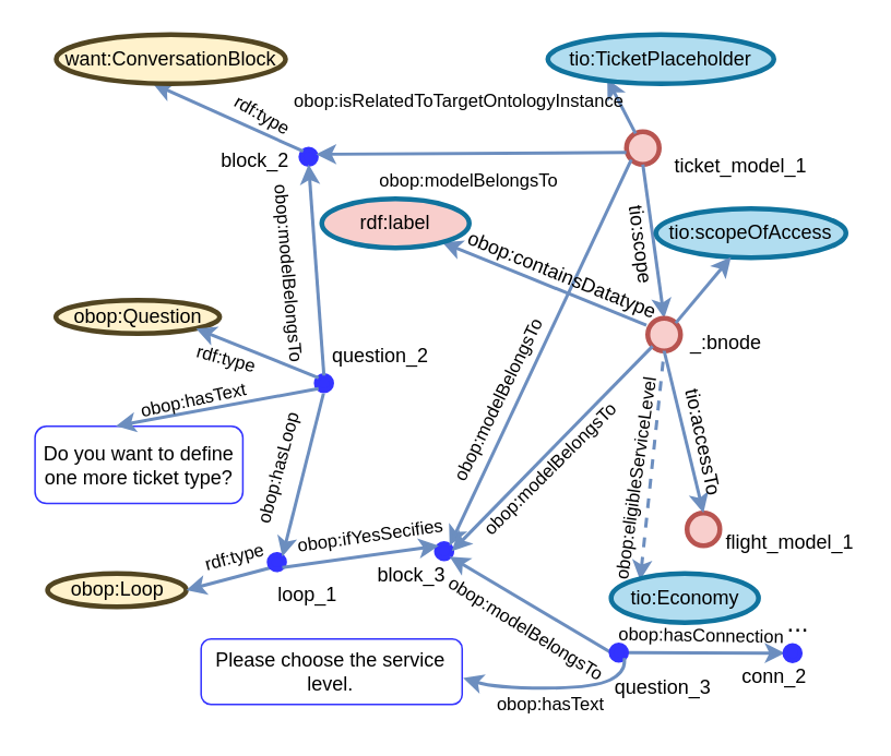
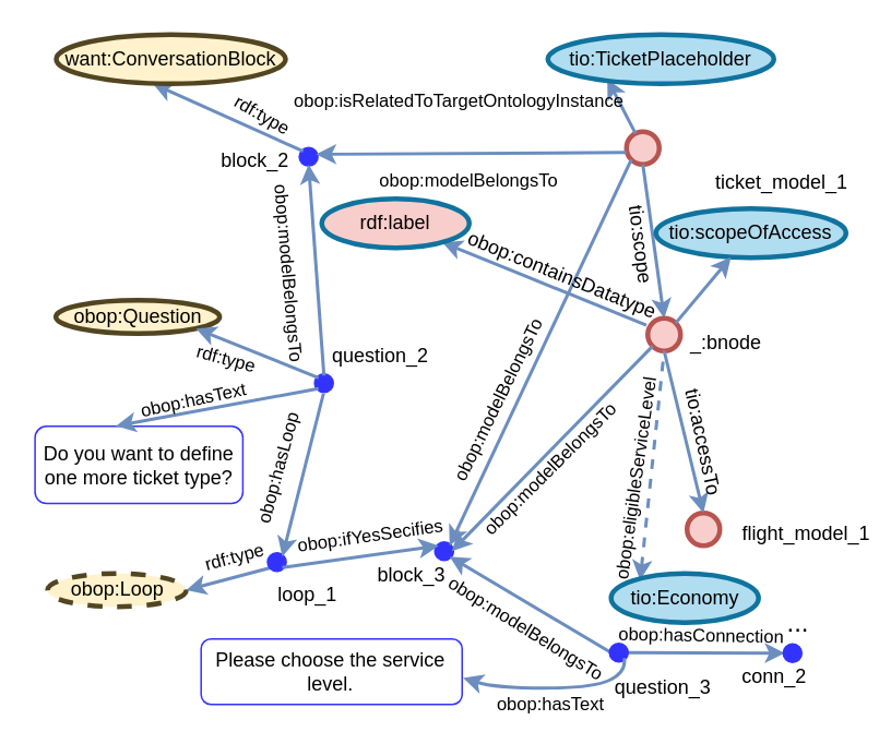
  <mxCell id="0" />
  <mxCell id="1" parent="0" />
  <mxCell id="2" value="" style="ellipse;whiteSpace=wrap;html=1;aspect=fixed;strokeWidth=3;fillColor=#f8cecc;strokeColor=#b85450;" parent="1" vertex="1"><mxGeometry x="382" y="80" width="20" height="20" as="geometry" /></mxCell>
  <mxCell id="3" value="" style="endArrow=classic;html=1;rounded=0;strokeWidth=2;fillColor=#dae8fc;strokeColor=#6c8ebf;entryX=0.263;entryY=0.905;entryDx=0;entryDy=0;entryPerimeter=0;" parent="1" source="2" target="10" edge="1"><mxGeometry width="50" height="50" relative="1" as="geometry"><mxPoint x="362" y="60" as="sourcePoint" /><mxPoint x="422" y="30" as="targetPoint" /></mxGeometry></mxCell>
- <mxCell id="4" value="ticket_model_1" style="text;html=1;strokeColor=none;fillColor=none;align=center;verticalAlign=middle;whiteSpace=wrap;rounded=0;strokeWidth=3;" parent="1" vertex="1"><mxGeometry x="412" y="90.62" width="80" height="20" as="geometry" /></mxCell>
+ <mxCell id="4" value="ticket_model_1" style="text;html=1;strokeColor=none;fillColor=none;align=center;verticalAlign=middle;whiteSpace=wrap;rounded=0;strokeWidth=3;" parent="1" vertex="1"><mxGeometry x="437" y="100.62" width="80" height="20" as="geometry" /></mxCell>
  <mxCell id="5" value="" style="endArrow=classic;html=1;rounded=0;strokeWidth=2;fillColor=#dae8fc;strokeColor=#6c8ebf;exitX=0.5;exitY=1;exitDx=0;exitDy=0;entryX=0.5;entryY=0;entryDx=0;entryDy=0;" parent="1" source="2" target="15" edge="1"><mxGeometry width="50" height="50" relative="1" as="geometry"><mxPoint x="342" y="110" as="sourcePoint" /><mxPoint x="222" y="-10" as="targetPoint" /></mxGeometry></mxCell>
  <mxCell id="6" value="tio:scope" style="text;html=1;strokeColor=none;fillColor=none;align=center;verticalAlign=middle;whiteSpace=wrap;rounded=0;strokeWidth=3;rotation=83;" parent="1" vertex="1"><mxGeometry x="350.78" y="139" width="80" height="20" as="geometry" /></mxCell>
  <mxCell id="7" value="obop:modelBelongsTo" style="text;html=1;strokeColor=none;fillColor=none;align=center;verticalAlign=middle;whiteSpace=wrap;rounded=0;strokeWidth=3;fontSize=11;" parent="1" vertex="1"><mxGeometry x="246.38" y="100" width="80" height="20" as="geometry" /></mxCell>
  <mxCell id="8" value="" style="ellipse;whiteSpace=wrap;html=1;aspect=fixed;strokeWidth=3;fillColor=#3333FF;strokeColor=#3333FF;" parent="1" vertex="1"><mxGeometry x="183.23" y="90.62" width="9.38" height="9.38" as="geometry" /></mxCell>
  <mxCell id="9" value="" style="endArrow=none;html=1;rounded=0;strokeWidth=2;fillColor=#dae8fc;strokeColor=#6c8ebf;exitX=0.993;exitY=0.339;exitDx=0;exitDy=0;entryX=-0.006;entryY=0.635;entryDx=0;entryDy=0;entryPerimeter=0;exitPerimeter=0;startArrow=classic;startFill=1;endFill=0;" parent="1" source="8" target="2" edge="1"><mxGeometry width="50" height="50" relative="1" as="geometry"><mxPoint x="302" y="250" as="sourcePoint" /><mxPoint x="221.997" y="247.64" as="targetPoint" /></mxGeometry></mxCell>
  <mxCell id="10" value="tio:TicketPlaceholder" style="ellipse;whiteSpace=wrap;html=1;strokeWidth=3;fillColor=#b1ddf0;strokeColor=#10739e;" parent="1" vertex="1"><mxGeometry x="334" y="20.62" width="138" height="30" as="geometry" /></mxCell>
  <mxCell id="11" value="" style="endArrow=classic;html=1;rounded=0;strokeWidth=2;fillColor=#dae8fc;strokeColor=#6c8ebf;entryX=0.422;entryY=1;entryDx=0;entryDy=0;exitX=0;exitY=0;exitDx=0;exitDy=0;entryPerimeter=0;" parent="1" source="8" target="12" edge="1"><mxGeometry width="50" height="50" relative="1" as="geometry"><mxPoint x="107.561" y="212.179" as="sourcePoint" /><mxPoint x="212" y="161.39" as="targetPoint" /></mxGeometry></mxCell>
  <mxCell id="12" value="want:ConversationBlock" style="ellipse;whiteSpace=wrap;html=1;strokeWidth=3;fillColor=#fff2cc;strokeColor=#524521;" parent="1" vertex="1"><mxGeometry x="33.85" y="20.62" width="140" height="30" as="geometry" /></mxCell>
  <mxCell id="13" value="block_2" style="text;html=1;strokeColor=none;fillColor=none;align=center;verticalAlign=middle;whiteSpace=wrap;rounded=0;strokeWidth=3;rotation=0;" parent="1" vertex="1"><mxGeometry x="133" y="90" width="45.31" height="15.62" as="geometry" /></mxCell>
  <mxCell id="14" value="" style="ellipse;whiteSpace=wrap;html=1;aspect=fixed;strokeWidth=3;fillColor=#3333FF;strokeColor=#3333FF;" parent="1" vertex="1"><mxGeometry x="192.61" y="229" width="9.38" height="9.38" as="geometry" /></mxCell>
  <mxCell id="15" value="" style="ellipse;whiteSpace=wrap;html=1;aspect=fixed;strokeWidth=3;fillColor=#f8cecc;strokeColor=#b85450;" parent="1" vertex="1"><mxGeometry x="395" y="194" width="20" height="20" as="geometry" /></mxCell>
  <mxCell id="16" value="obop:modelBelongsTo" style="text;html=1;strokeColor=none;fillColor=none;align=center;verticalAlign=middle;whiteSpace=wrap;rounded=0;strokeWidth=3;fontSize=11;rotation=85;" parent="1" vertex="1"><mxGeometry x="136.23" y="157" width="80" height="20" as="geometry" /></mxCell>
  <mxCell id="17" value="" style="endArrow=none;html=1;rounded=0;strokeWidth=2;fillColor=#dae8fc;strokeColor=#6c8ebf;entryX=0.5;entryY=0;entryDx=0;entryDy=0;startArrow=classic;startFill=1;endFill=0;exitX=0.5;exitY=1;exitDx=0;exitDy=0;" parent="1" source="8" target="14" edge="1"><mxGeometry width="50" height="50" relative="1" as="geometry"><mxPoint x="202" y="200" as="sourcePoint" /><mxPoint x="223.994" y="67.816" as="targetPoint" /></mxGeometry></mxCell>
  <mxCell id="18" value="rdf:type" style="text;html=1;strokeColor=none;fillColor=none;align=center;verticalAlign=middle;whiteSpace=wrap;rounded=0;strokeWidth=3;fontSize=11;rotation=30;" parent="1" vertex="1"><mxGeometry x="120" y="60" width="80" height="20" as="geometry" /></mxCell>
  <mxCell id="19" value="tio:scopeOfAccess" style="ellipse;whiteSpace=wrap;html=1;strokeWidth=3;fillColor=#b1ddf0;strokeColor=#10739e;" parent="1" vertex="1"><mxGeometry x="400" y="127" width="116" height="30" as="geometry" /></mxCell>
  <mxCell id="20" value="" style="endArrow=classic;html=1;rounded=0;strokeWidth=2;fillColor=#dae8fc;strokeColor=#6c8ebf;exitX=1;exitY=0;exitDx=0;exitDy=0;" parent="1" source="15" target="19" edge="1"><mxGeometry width="50" height="50" relative="1" as="geometry"><mxPoint x="402" y="110" as="sourcePoint" /><mxPoint x="402" y="230" as="targetPoint" /></mxGeometry></mxCell>
  <mxCell id="21" value="" style="ellipse;whiteSpace=wrap;html=1;aspect=fixed;strokeWidth=3;fillColor=#3333FF;strokeColor=#3333FF;" parent="1" vertex="1"><mxGeometry x="266" y="331.62" width="9.38" height="9.38" as="geometry" /></mxCell>
  <mxCell id="22" value="block_3" style="text;html=1;strokeColor=none;fillColor=none;align=center;verticalAlign=middle;whiteSpace=wrap;rounded=0;strokeWidth=3;rotation=0;" parent="1" vertex="1"><mxGeometry x="221.38" y="341" width="60" height="20" as="geometry" /></mxCell>
  <mxCell id="23" value="" style="endArrow=classic;html=1;rounded=0;strokeWidth=2;fillColor=#dae8fc;strokeColor=#6c8ebf;startArrow=none;startFill=0;endFill=1;exitX=0;exitY=1;exitDx=0;exitDy=0;entryX=1;entryY=0;entryDx=0;entryDy=0;" parent="1" source="2" target="21" edge="1"><mxGeometry width="50" height="50" relative="1" as="geometry"><mxPoint x="402" y="240" as="sourcePoint" /><mxPoint x="212" y="240" as="targetPoint" /></mxGeometry></mxCell>
  <mxCell id="24" value="" style="endArrow=classic;html=1;rounded=0;strokeWidth=2;fillColor=#dae8fc;strokeColor=#6c8ebf;startArrow=none;startFill=0;endFill=1;exitX=0;exitY=1;exitDx=0;exitDy=0;entryX=1;entryY=0.5;entryDx=0;entryDy=0;" parent="1" source="15" target="21" edge="1"><mxGeometry width="50" height="50" relative="1" as="geometry"><mxPoint x="394.929" y="107.071" as="sourcePoint" /><mxPoint x="204.856" y="401.374" as="targetPoint" /></mxGeometry></mxCell>
  <mxCell id="25" value="obop:modelBelongsTo" style="text;html=1;strokeColor=none;fillColor=none;align=center;verticalAlign=middle;whiteSpace=wrap;rounded=0;strokeWidth=3;fontSize=11;rotation=296;" parent="1" vertex="1"><mxGeometry x="264" y="234" width="80" height="20" as="geometry" /></mxCell>
  <mxCell id="26" value="obop:modelBelongsTo" style="text;html=1;strokeColor=none;fillColor=none;align=center;verticalAlign=middle;whiteSpace=wrap;rounded=0;strokeWidth=3;fontSize=11;rotation=-45;" parent="1" vertex="1"><mxGeometry x="295.99" y="276.4" width="80" height="20" as="geometry" /></mxCell>
  <mxCell id="27" value="" style="endArrow=none;html=1;rounded=0;strokeWidth=2;fillColor=#dae8fc;strokeColor=#6c8ebf;startArrow=classic;startFill=1;endFill=0;entryX=-0.041;entryY=0.214;entryDx=0;entryDy=0;entryPerimeter=0;" parent="1" source="28" target="15" edge="1"><mxGeometry width="50" height="50" relative="1" as="geometry"><mxPoint x="402" y="460" as="sourcePoint" /><mxPoint x="212" y="460" as="targetPoint" /></mxGeometry></mxCell>
  <mxCell id="28" value="rdf:label" style="ellipse;whiteSpace=wrap;html=1;strokeWidth=3;fillColor=#f8cecc;strokeColor=#10739e;" parent="1" vertex="1"><mxGeometry x="195.99" y="121" width="90" height="30" as="geometry" /></mxCell>
- <mxCell id="29" value="obop:Loop" style="ellipse;whiteSpace=wrap;html=1;strokeWidth=3;fillColor=#fff2cc;strokeColor=#524521;" parent="1" vertex="1"><mxGeometry x="28.54" width="84.69" height="20.31" as="geometry" y="350" /></mxCell>
+ <mxCell id="29" value="obop:Loop" style="ellipse;whiteSpace=wrap;html=1;strokeWidth=3;fillColor=#fff2cc;strokeColor=#524521;dashed=1;" parent="1" vertex="1"><mxGeometry x="28.54" width="84.69" height="20.31" as="geometry" y="350" /></mxCell>
  <mxCell id="30" value="" style="endArrow=none;html=1;rounded=0;strokeWidth=2;fillColor=#dae8fc;strokeColor=#6c8ebf;startArrow=classic;startFill=1;endFill=0;exitX=1;exitY=0.5;exitDx=0;exitDy=0;entryX=0;entryY=1;entryDx=0;entryDy=0;" parent="1" source="29" target="32" edge="1"><mxGeometry width="50" height="50" relative="1" as="geometry"><mxPoint x="385.549" y="172.381" as="sourcePoint" /><mxPoint x="195.476" y="466.684" as="targetPoint" /></mxGeometry></mxCell>
  <mxCell id="31" value="loop_1" style="text;html=1;strokeColor=none;fillColor=none;align=center;verticalAlign=middle;whiteSpace=wrap;rounded=0;strokeWidth=3;rotation=0;" parent="1" vertex="1"><mxGeometry x="160.54" y="353" width="53.07" height="20" as="geometry" /></mxCell>
  <mxCell id="32" value="" style="ellipse;whiteSpace=wrap;html=1;aspect=fixed;strokeWidth=3;fillColor=#3333FF;strokeColor=#3333FF;" parent="1" vertex="1"><mxGeometry x="163.85" y="338.31" width="9.38" height="9.38" as="geometry" /></mxCell>
  <mxCell id="33" value="question_2" style="text;html=1;strokeColor=none;fillColor=none;align=center;verticalAlign=middle;whiteSpace=wrap;rounded=0;strokeWidth=3;rotation=0;" parent="1" vertex="1"><mxGeometry x="202" y="207" width="60" height="20" as="geometry" /></mxCell>
  <mxCell id="34" value="" style="endArrow=none;html=1;rounded=0;strokeWidth=2;fillColor=#dae8fc;strokeColor=#6c8ebf;startArrow=classic;startFill=1;endFill=0;exitX=1;exitY=0;exitDx=0;exitDy=0;" parent="1" source="32" edge="1"><mxGeometry width="50" height="50" relative="1" as="geometry"><mxPoint x="197.92" y="110" as="sourcePoint" /><mxPoint x="197" y="240" as="targetPoint" /></mxGeometry></mxCell>
  <mxCell id="35" value="obop:Question" style="ellipse;whiteSpace=wrap;html=1;strokeWidth=3;fillColor=#fff2cc;strokeColor=#524521;" parent="1" vertex="1"><mxGeometry x="33.61" y="183" width="100" height="20.31" as="geometry" /></mxCell>
  <mxCell id="36" value="" style="endArrow=none;html=1;rounded=0;strokeWidth=2;fillColor=#dae8fc;strokeColor=#6c8ebf;startArrow=classic;startFill=1;endFill=0;entryX=0;entryY=0;entryDx=0;entryDy=0;exitX=1;exitY=1;exitDx=0;exitDy=0;" parent="1" source="35" target="14" edge="1"><mxGeometry width="50" height="50" relative="1" as="geometry"><mxPoint x="142" y="210" as="sourcePoint" /><mxPoint x="202" y="230" as="targetPoint" /></mxGeometry></mxCell>
  <mxCell id="37" value="obop:ifYesSecifies" style="text;html=1;strokeColor=none;fillColor=none;align=center;verticalAlign=middle;whiteSpace=wrap;rounded=0;strokeWidth=3;fontSize=11;rotation=352;" parent="1" vertex="1"><mxGeometry x="186" y="317" width="80" height="20" as="geometry" /></mxCell>
  <mxCell id="38" value="obop:hasLoop" style="text;html=1;strokeColor=none;fillColor=none;align=center;verticalAlign=middle;whiteSpace=wrap;rounded=0;strokeWidth=3;fontSize=11;rotation=285;" parent="1" vertex="1"><mxGeometry x="129.61" y="276" width="80" height="20" as="geometry" /></mxCell>
  <mxCell id="39" value="rdf:type" style="text;html=1;strokeColor=none;fillColor=none;align=center;verticalAlign=middle;whiteSpace=wrap;rounded=0;strokeWidth=3;fontSize=11;rotation=345;" parent="1" vertex="1"><mxGeometry x="118.3" y="330" width="50.01" height="20" as="geometry" /></mxCell>
  <mxCell id="40" value="rdf:type" style="text;html=1;strokeColor=none;fillColor=none;align=center;verticalAlign=middle;whiteSpace=wrap;rounded=0;strokeWidth=3;fontSize=11;rotation=15;" parent="1" vertex="1"><mxGeometry x="113.23" y="209" width="50.01" height="20" as="geometry" /></mxCell>
  <mxCell id="41" value="" style="endArrow=none;html=1;rounded=0;strokeWidth=2;fillColor=#dae8fc;strokeColor=#6c8ebf;startArrow=classic;startFill=1;endFill=0;exitX=0;exitY=0;exitDx=0;exitDy=0;entryX=1;entryY=1;entryDx=0;entryDy=0;" parent="1" source="21" target="32" edge="1"><mxGeometry width="50" height="50" relative="1" as="geometry"><mxPoint x="191.856" y="349.684" as="sourcePoint" /><mxPoint x="207" y="250" as="targetPoint" /></mxGeometry></mxCell>
  <mxCell id="42" value="&lt;span style=&quot;font-size: 12px;&quot;&gt;Do you want to define one more ticket type?&lt;/span&gt;" style="rounded=1;whiteSpace=wrap;html=1;strokeColor=#3333FF;fontSize=11;fillColor=none;" vertex="1" parent="1"><mxGeometry x="20.9" y="260" width="126.88" height="47.19" as="geometry" /></mxCell>
  <mxCell id="43" value="" style="endArrow=none;html=1;rounded=0;strokeWidth=2;fillColor=#dae8fc;strokeColor=#6c8ebf;startArrow=classic;startFill=1;endFill=0;entryX=0;entryY=1;entryDx=0;entryDy=0;exitX=0.389;exitY=-0.004;exitDx=0;exitDy=0;exitPerimeter=0;" edge="1" parent="1" source="42" target="14"><mxGeometry width="50" height="50" relative="1" as="geometry"><mxPoint x="129.806" y="210.161" as="sourcePoint" /><mxPoint x="203.984" y="240.374" as="targetPoint" /></mxGeometry></mxCell>
  <mxCell id="44" value="obop:hasText" style="text;html=1;strokeColor=none;fillColor=none;align=center;verticalAlign=middle;whiteSpace=wrap;rounded=0;strokeWidth=3;fontSize=11;rotation=348;" vertex="1" parent="1"><mxGeometry x="93.23" y="234" width="50.01" height="20" as="geometry" /></mxCell>
  <mxCell id="45" value="obop:isRelatedToTargetOntologyInstance" style="text;html=1;strokeColor=none;fillColor=none;align=center;verticalAlign=middle;whiteSpace=wrap;rounded=0;strokeWidth=3;fontSize=11;rotation=0;" parent="1" vertex="1"><mxGeometry x="240" y="50.62" width="80" height="20" as="geometry" /></mxCell>
  <mxCell id="46" value="_:bnode" style="text;html=1;strokeColor=none;fillColor=none;align=center;verticalAlign=middle;whiteSpace=wrap;rounded=0;strokeWidth=3;" vertex="1" parent="1"><mxGeometry x="419" y="199.31" width="48" height="20" as="geometry" /></mxCell>
  <mxCell id="47" value="" style="ellipse;whiteSpace=wrap;html=1;aspect=fixed;strokeWidth=3;fillColor=#f8cecc;strokeColor=#b85450;" vertex="1" parent="1"><mxGeometry x="419" y="313" width="20" height="20" as="geometry" /></mxCell>
  <mxCell id="48" value="" style="endArrow=none;html=1;rounded=0;strokeWidth=2;fillColor=#dae8fc;strokeColor=#6c8ebf;startArrow=classic;startFill=1;endFill=0;exitX=0.5;exitY=0;exitDx=0;exitDy=0;entryX=0.5;entryY=1;entryDx=0;entryDy=0;" edge="1" parent="1" source="47" target="15"><mxGeometry width="50" height="50" relative="1" as="geometry"><mxPoint x="394.929" y="107.071" as="sourcePoint" /><mxPoint x="299.856" y="390.374" as="targetPoint" /></mxGeometry></mxCell>
  <mxCell id="49" value="tio:accessTo" style="text;html=1;strokeColor=none;fillColor=none;align=center;verticalAlign=middle;whiteSpace=wrap;rounded=0;strokeWidth=3;rotation=78;" vertex="1" parent="1"><mxGeometry x="389" y="260" width="80" height="20" as="geometry" /></mxCell>
- <mxCell id="50" value="flight_model_1" style="text;html=1;strokeColor=none;fillColor=none;align=center;verticalAlign=middle;whiteSpace=wrap;rounded=0;strokeWidth=3;" vertex="1" parent="1"><mxGeometry x="442" y="321" width="80" height="20" as="geometry" /></mxCell>
+ <mxCell id="50" value="flight_model_1" style="text;html=1;strokeColor=none;fillColor=none;align=center;verticalAlign=middle;whiteSpace=wrap;rounded=0;strokeWidth=3;" vertex="1" parent="1"><mxGeometry x="452" y="316" width="80" height="20" as="geometry" /></mxCell>
  <mxCell id="51" value="" style="endArrow=none;html=1;rounded=0;strokeWidth=2;fillColor=#dae8fc;strokeColor=#6c8ebf;startArrow=classic;startFill=1;endFill=0;exitX=0.197;exitY=0.133;exitDx=0;exitDy=0;entryX=0.5;entryY=1;entryDx=0;entryDy=0;exitPerimeter=0;dashed=1;" edge="1" source="55" parent="1" target="15"><mxGeometry width="50" height="50" relative="1" as="geometry"><mxPoint x="387" y="373" as="sourcePoint" /><mxPoint x="355" y="250" as="targetPoint" /></mxGeometry></mxCell>
  <mxCell id="52" value="obop:eligibleServiceLevel" style="text;html=1;strokeColor=none;fillColor=none;align=center;verticalAlign=middle;whiteSpace=wrap;rounded=0;strokeWidth=3;fontSize=11;rotation=278;" vertex="1" parent="1"><mxGeometry x="348" y="282" width="80" height="20" as="geometry" /></mxCell>
  <mxCell id="53" value="" style="endArrow=none;html=1;rounded=0;strokeWidth=2;fillColor=#dae8fc;strokeColor=#6c8ebf;exitX=1;exitY=1;exitDx=0;exitDy=0;startArrow=classic;startFill=1;endFill=0;entryX=0;entryY=0.5;entryDx=0;entryDy=0;" edge="1" parent="1" source="21" target="57"><mxGeometry width="50" height="50" relative="1" as="geometry"><mxPoint x="202.544" y="103.8" as="sourcePoint" /><mxPoint x="372" y="390" as="targetPoint" /></mxGeometry></mxCell>
  <mxCell id="54" value="obop:modelBelongsTo" style="text;html=1;strokeColor=none;fillColor=none;align=center;verticalAlign=middle;whiteSpace=wrap;rounded=0;strokeWidth=3;fontSize=11;rotation=32;" vertex="1" parent="1"><mxGeometry x="281.38" y="374" width="80" height="20" as="geometry" /></mxCell>
  <mxCell id="55" value="tio:Economy" style="ellipse;whiteSpace=wrap;html=1;strokeWidth=3;fillColor=#b1ddf0;strokeColor=#10739e;" vertex="1" parent="1"><mxGeometry x="372.62" width="90" height="30" as="geometry" y="350" /></mxCell>
  <mxCell id="56" value="" style="endArrow=none;html=1;rounded=0;strokeWidth=2;fillColor=#dae8fc;strokeColor=#6c8ebf;startArrow=classic;startFill=1;endFill=0;entryX=1;entryY=0.5;entryDx=0;entryDy=0;exitX=0;exitY=0.5;exitDx=0;exitDy=0;" edge="1" parent="1" source="59" target="57"><mxGeometry width="50" height="50" relative="1" as="geometry"><mxPoint x="422" y="400" as="sourcePoint" /><mxPoint x="467.504" y="439.996" as="targetPoint" /></mxGeometry></mxCell>
  <mxCell id="57" value="" style="ellipse;whiteSpace=wrap;html=1;aspect=fixed;strokeWidth=3;fillColor=#3333FF;strokeColor=#3333FF;" vertex="1" parent="1"><mxGeometry x="372.62" y="393.62" width="9.38" height="9.38" as="geometry" /></mxCell>
  <mxCell id="58" value="question_3" style="text;html=1;strokeColor=none;fillColor=none;align=center;verticalAlign=middle;whiteSpace=wrap;rounded=0;strokeWidth=3;rotation=0;" vertex="1" parent="1"><mxGeometry x="377.71" y="410" width="53.07" height="20" as="geometry" /></mxCell>
  <mxCell id="59" value="" style="ellipse;whiteSpace=wrap;html=1;aspect=fixed;strokeWidth=3;fillColor=#3333FF;strokeColor=#3333FF;" vertex="1" parent="1"><mxGeometry x="478.69" y="394" width="9.38" height="9.38" as="geometry" /></mxCell>
  <mxCell id="60" value="conn_2" style="text;html=1;strokeColor=none;fillColor=none;align=center;verticalAlign=middle;whiteSpace=wrap;rounded=0;strokeWidth=3;rotation=0;" vertex="1" parent="1"><mxGeometry x="446" y="403.38" width="53.07" height="20" as="geometry" /></mxCell>
  <mxCell id="61" value="obop:hasConnection" style="text;html=1;strokeColor=none;fillColor=none;align=center;verticalAlign=middle;whiteSpace=wrap;rounded=0;strokeWidth=3;fontSize=11;rotation=1;" vertex="1" parent="1"><mxGeometry x="388" y="378" width="80" height="20" as="geometry" /></mxCell>
  <mxCell id="62" value="obop:containsDatatype" style="text;html=1;strokeColor=none;fillColor=none;align=center;verticalAlign=middle;whiteSpace=wrap;rounded=0;strokeWidth=3;rotation=22;" vertex="1" parent="1"><mxGeometry x="303" y="158" width="80" height="20" as="geometry" /></mxCell>
  <mxCell id="63" value="&lt;span style=&quot;font-size: 12px;&quot;&gt;Please choose the service level.&lt;/span&gt;" style="rounded=1;whiteSpace=wrap;html=1;strokeColor=#3333FF;fontSize=11;fillColor=none;" vertex="1" parent="1"><mxGeometry x="122.3" y="390" width="159.38" height="40" as="geometry" /></mxCell>
  <mxCell id="64" value="" style="curved=1;endArrow=classic;html=1;rounded=0;strokeColor=#6c8ebf;strokeWidth=2;fillColor=#dae8fc;startArrow=none;startFill=0;endFill=1;entryX=1.004;entryY=0.596;entryDx=0;entryDy=0;entryPerimeter=0;exitX=1;exitY=1;exitDx=0;exitDy=0;" edge="1" parent="1" source="57" target="63"><mxGeometry width="50" height="50" relative="1" as="geometry"><mxPoint x="252" y="270" as="sourcePoint" /><mxPoint x="302" y="220" as="targetPoint" /><Array as="points"><mxPoint x="382" y="410" /><mxPoint x="362" y="420" /><mxPoint x="302" y="420" /></Array></mxGeometry></mxCell>
  <mxCell id="65" value="obop:hasText" style="text;html=1;strokeColor=none;fillColor=none;align=center;verticalAlign=middle;whiteSpace=wrap;rounded=0;strokeWidth=3;fontSize=11;rotation=0;" vertex="1" parent="1"><mxGeometry x="295.99" y="420" width="80" height="20" as="geometry" /></mxCell>
  <mxCell id="66" value="..." style="text;html=1;strokeColor=none;fillColor=none;align=center;verticalAlign=middle;whiteSpace=wrap;rounded=0;strokeWidth=3;fontSize=16;" vertex="1" parent="1"><mxGeometry x="462.62" y="370.31" width="48" height="20" as="geometry" /></mxCell>
